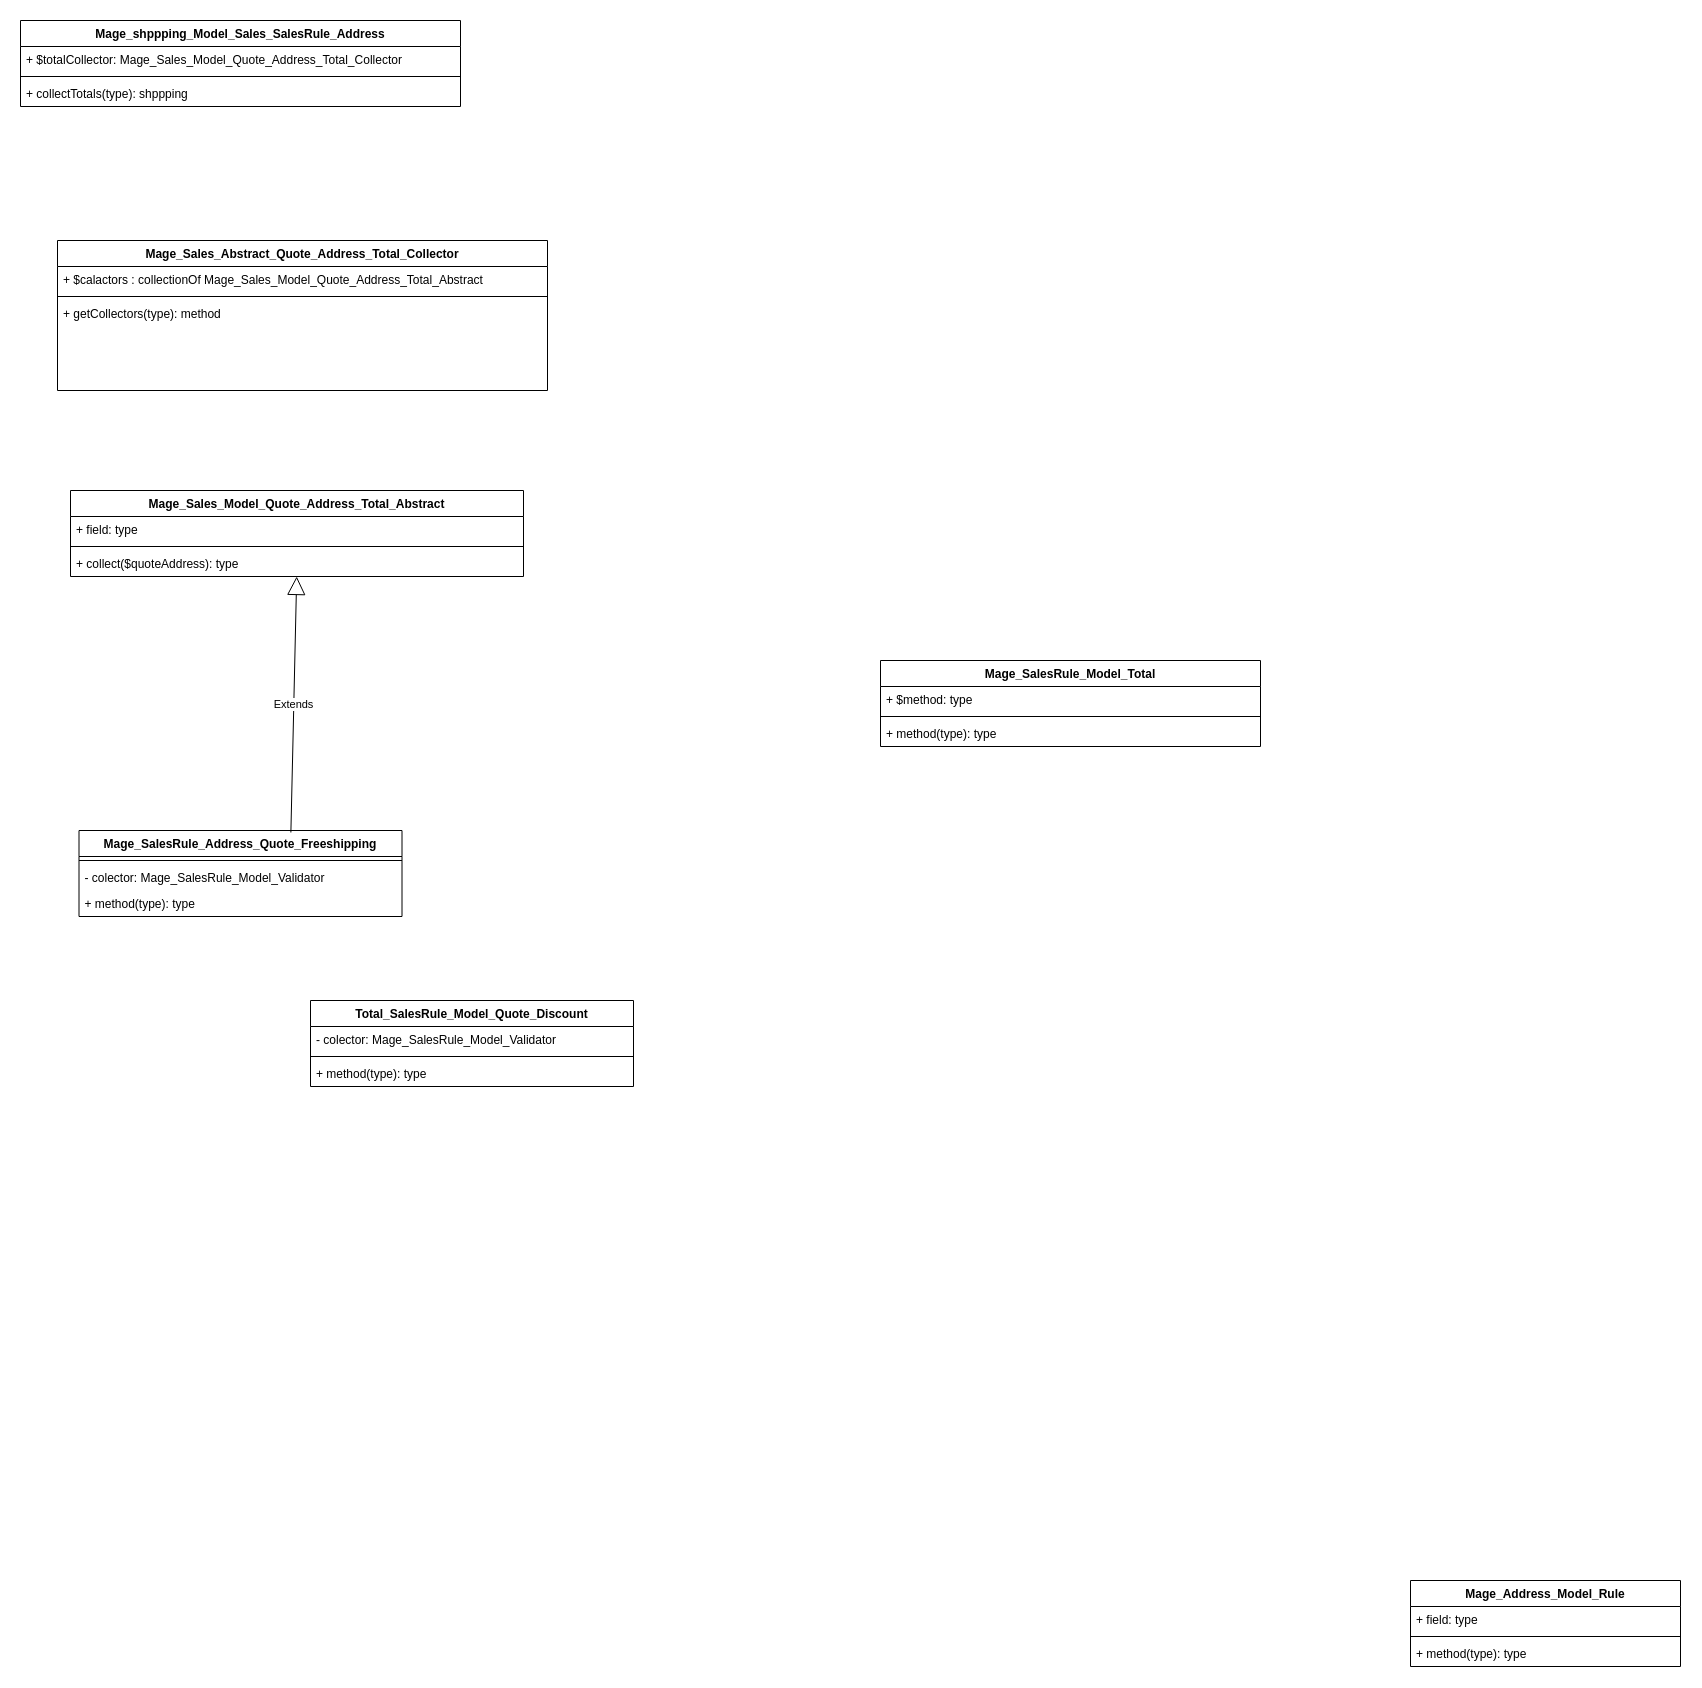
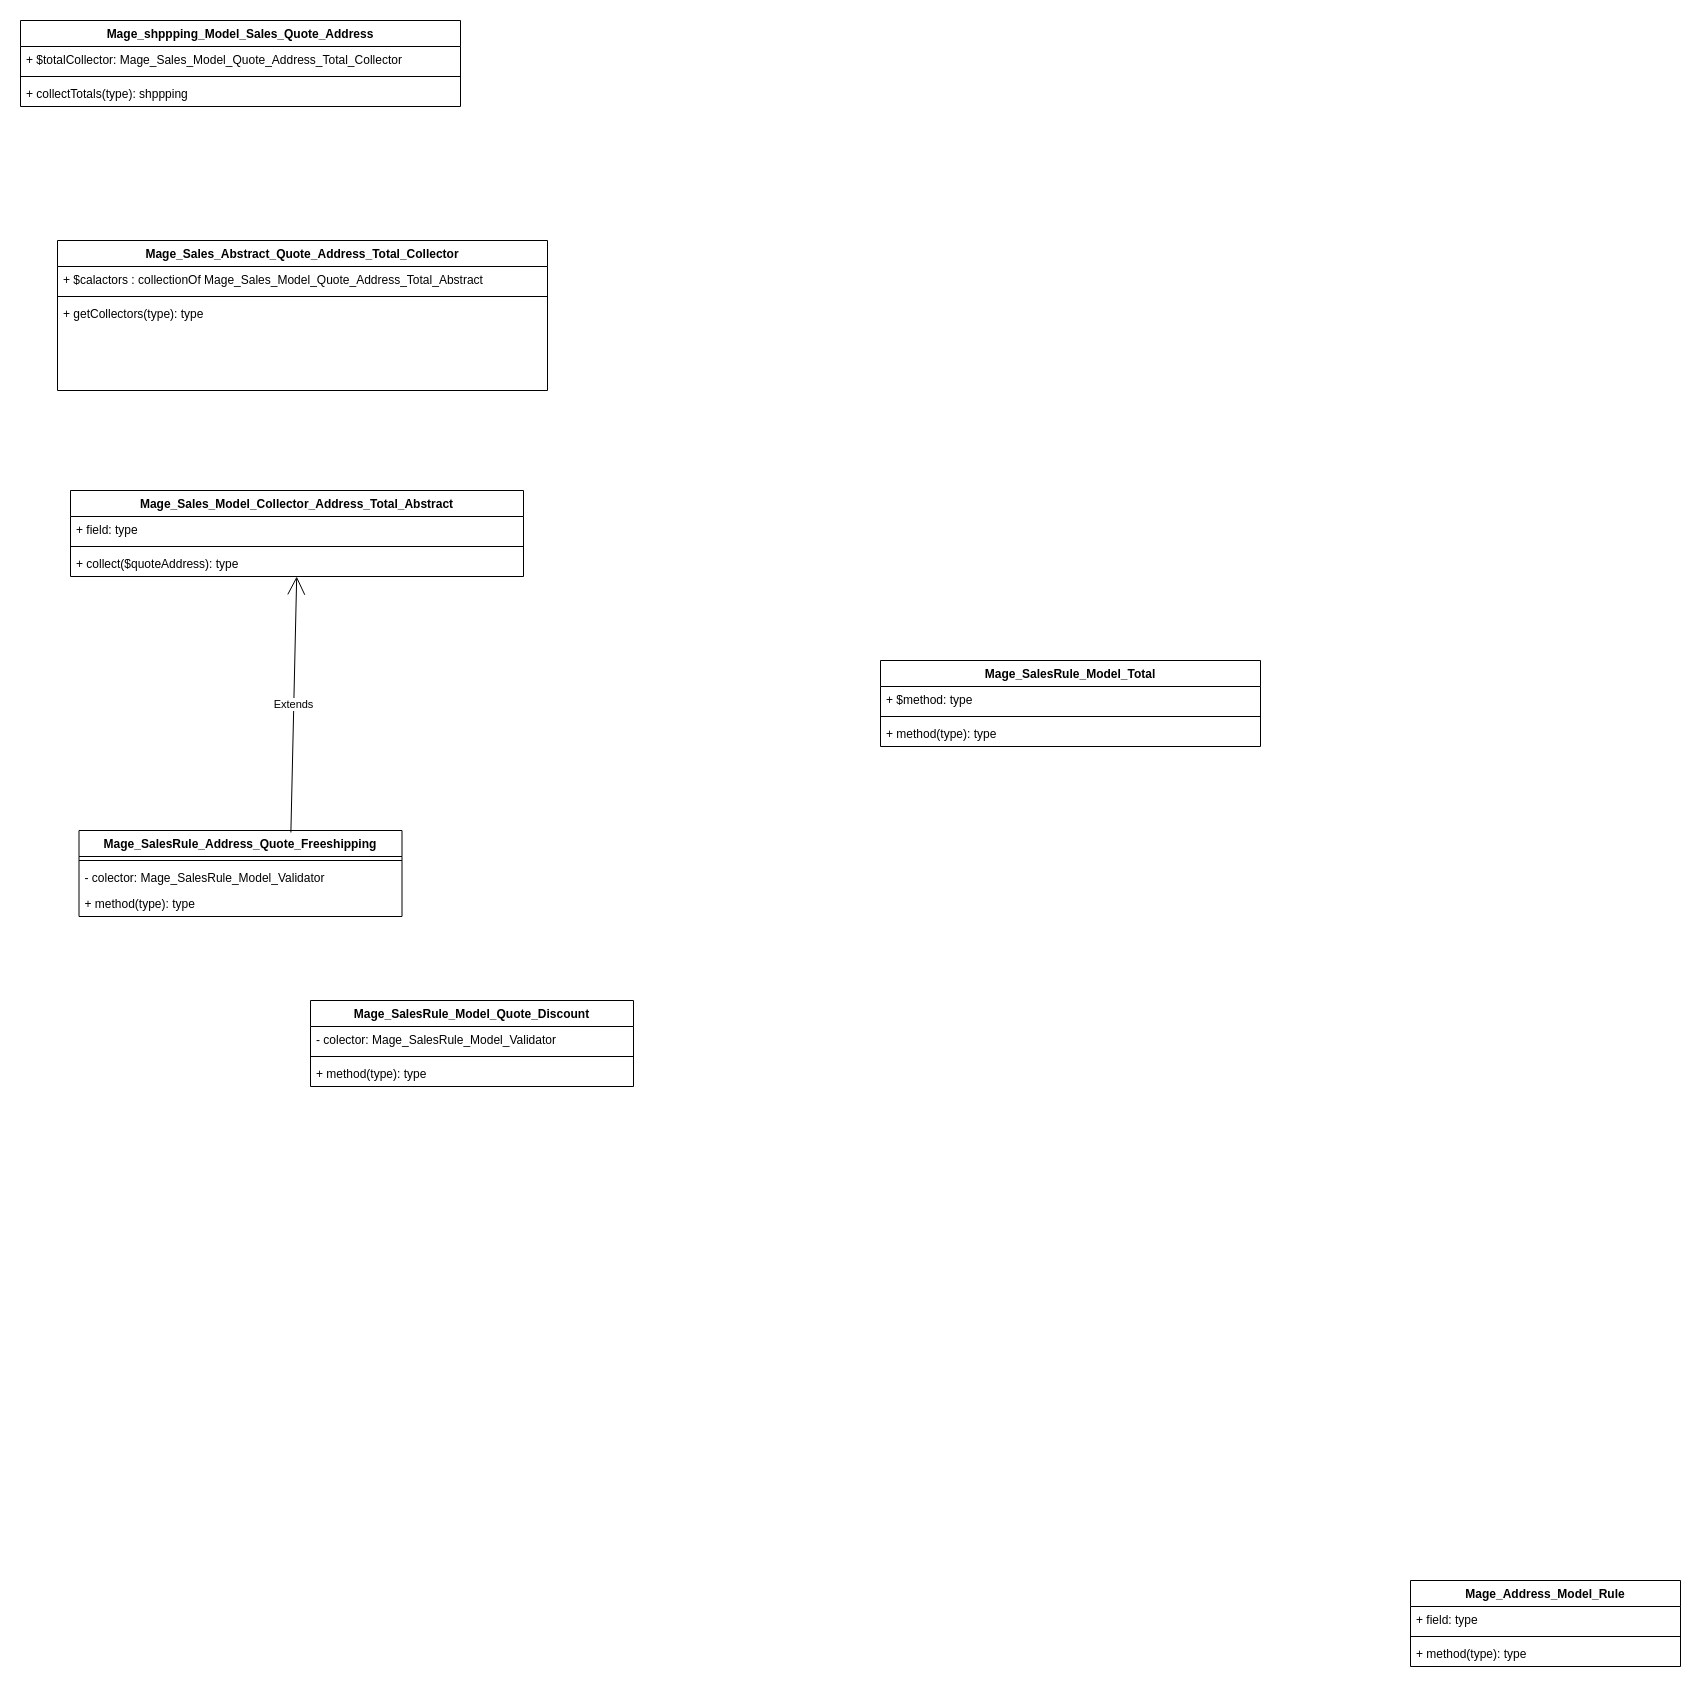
  <mxCell id="0" style=";html=1;" />
  <mxCell id="1" style=";html=1;" parent="0" />
- <mxCell id="2" value="Mage_shppping_Model_Sales_SalesRule_Address" style="swimlane;fontStyle=1;align=center;verticalAlign=top;childLayout=stackLayout;horizontal=1;startSize=26;horizontalStack=0;resizeParent=1;resizeParentMax=0;resizeLast=0;collapsible=1;marginBottom=0;" parent="1" vertex="1"><mxGeometry x="20" y="20" width="440" height="86" as="geometry" /></mxCell>
+ <mxCell id="2" value="Mage_shppping_Model_Sales_Quote_Address" style="swimlane;fontStyle=1;align=center;verticalAlign=top;childLayout=stackLayout;horizontal=1;startSize=26;horizontalStack=0;resizeParent=1;resizeParentMax=0;resizeLast=0;collapsible=1;marginBottom=0;" parent="1" vertex="1"><mxGeometry x="20" y="20" width="440" height="86" as="geometry" /></mxCell>
  <mxCell id="3" value="+ $totalCollector: Mage_Sales_Model_Quote_Address_Total_Collector" style="text;strokeColor=none;fillColor=none;align=left;verticalAlign=top;spacingLeft=4;spacingRight=4;overflow=hidden;rotatable=0;points=[[0,0.5],[1,0.5]];portConstraint=eastwest;" parent="2" vertex="1"><mxGeometry y="26" width="440" height="26" as="geometry" /></mxCell>
  <mxCell id="4" value="" style="line;strokeWidth=1;fillColor=none;align=left;verticalAlign=middle;spacingTop=-1;spacingLeft=3;spacingRight=3;rotatable=0;labelPosition=right;points=[];portConstraint=eastwest;" parent="2" vertex="1"><mxGeometry y="52" width="440" height="8" as="geometry" /></mxCell>
  <mxCell id="5" value="+ collectTotals(type): shppping" style="text;strokeColor=none;fillColor=none;align=left;verticalAlign=top;spacingLeft=4;spacingRight=4;overflow=hidden;rotatable=0;points=[[0,0.5],[1,0.5]];portConstraint=eastwest;" parent="2" vertex="1"><mxGeometry y="60" width="440" height="26" as="geometry" /></mxCell>
  <mxCell id="6" value="Mage_Sales_Abstract_Quote_Address_Total_Collector" style="swimlane;fontStyle=1;align=center;verticalAlign=top;childLayout=stackLayout;horizontal=1;startSize=26;horizontalStack=0;resizeParent=1;resizeParentMax=0;resizeLast=0;collapsible=1;marginBottom=0;" parent="1" vertex="1"><mxGeometry x="57" y="240" width="490" height="150" as="geometry" /></mxCell>
  <mxCell id="7" value="+ $calactors : collectionOf Mage_Sales_Model_Quote_Address_Total_Abstract" style="text;strokeColor=none;fillColor=none;align=left;verticalAlign=top;spacingLeft=4;spacingRight=4;overflow=hidden;rotatable=0;points=[[0,0.5],[1,0.5]];portConstraint=eastwest;" parent="6" vertex="1"><mxGeometry y="26" width="490" height="26" as="geometry" /></mxCell>
  <mxCell id="8" value="" style="line;strokeWidth=1;fillColor=none;align=left;verticalAlign=middle;spacingTop=-1;spacingLeft=3;spacingRight=3;rotatable=0;labelPosition=right;points=[];portConstraint=eastwest;" parent="6" vertex="1"><mxGeometry y="52" width="490" height="8" as="geometry" /></mxCell>
- <mxCell id="9" value="+ getCollectors(type): method" style="text;strokeColor=none;fillColor=none;align=left;verticalAlign=top;spacingLeft=4;spacingRight=4;overflow=hidden;rotatable=0;points=[[0,0.5],[1,0.5]];portConstraint=eastwest;" parent="6" vertex="1"><mxGeometry y="60" width="490" height="90" as="geometry" /></mxCell>
- <mxCell id="10" value="Mage_Sales_Model_Quote_Address_Total_Abstract" style="swimlane;fontStyle=1;align=center;verticalAlign=top;childLayout=stackLayout;horizontal=1;startSize=26;horizontalStack=0;resizeParent=1;resizeParentMax=0;resizeLast=0;collapsible=1;marginBottom=0;" parent="1" vertex="1"><mxGeometry x="70" y="490" width="453" height="86" as="geometry" /></mxCell>
+ <mxCell id="9" value="+ getCollectors(type): type" style="text;strokeColor=none;fillColor=none;align=left;verticalAlign=top;spacingLeft=4;spacingRight=4;overflow=hidden;rotatable=0;points=[[0,0.5],[1,0.5]];portConstraint=eastwest;" parent="6" vertex="1"><mxGeometry y="60" width="490" height="90" as="geometry" /></mxCell>
+ <mxCell id="10" value="Mage_Sales_Model_Collector_Address_Total_Abstract" style="swimlane;fontStyle=1;align=center;verticalAlign=top;childLayout=stackLayout;horizontal=1;startSize=26;horizontalStack=0;resizeParent=1;resizeParentMax=0;resizeLast=0;collapsible=1;marginBottom=0;" parent="1" vertex="1"><mxGeometry x="70" y="490" width="453" height="86" as="geometry" /></mxCell>
  <mxCell id="11" value="+ field: type" style="text;strokeColor=none;fillColor=none;align=left;verticalAlign=top;spacingLeft=4;spacingRight=4;overflow=hidden;rotatable=0;points=[[0,0.5],[1,0.5]];portConstraint=eastwest;" parent="10" vertex="1"><mxGeometry y="26" width="453" height="26" as="geometry" /></mxCell>
  <mxCell id="12" value="" style="line;strokeWidth=1;fillColor=none;align=left;verticalAlign=middle;spacingTop=-1;spacingLeft=3;spacingRight=3;rotatable=0;labelPosition=right;points=[];portConstraint=eastwest;" parent="10" vertex="1"><mxGeometry y="52" width="453" height="8" as="geometry" /></mxCell>
  <mxCell id="13" value="+ collect($quoteAddress): type" style="text;strokeColor=none;fillColor=none;align=left;verticalAlign=top;spacingLeft=4;spacingRight=4;overflow=hidden;rotatable=0;points=[[0,0.5],[1,0.5]];portConstraint=eastwest;" parent="10" vertex="1"><mxGeometry y="60" width="453" height="26" as="geometry" /></mxCell>
  <mxCell id="14" value="Mage_SalesRule_Model_Total" style="swimlane;fontStyle=1;align=center;verticalAlign=top;childLayout=stackLayout;horizontal=1;startSize=26;horizontalStack=0;resizeParent=1;resizeParentMax=0;resizeLast=0;collapsible=1;marginBottom=0;" parent="1" vertex="1"><mxGeometry x="880" y="660" width="380" height="86" as="geometry" /></mxCell>
  <mxCell id="15" value="+ $method: type" style="text;strokeColor=none;fillColor=none;align=left;verticalAlign=top;spacingLeft=4;spacingRight=4;overflow=hidden;rotatable=0;points=[[0,0.5],[1,0.5]];portConstraint=eastwest;" parent="14" vertex="1"><mxGeometry y="26" width="380" height="26" as="geometry" /></mxCell>
  <mxCell id="16" value="" style="line;strokeWidth=1;fillColor=none;align=left;verticalAlign=middle;spacingTop=-1;spacingLeft=3;spacingRight=3;rotatable=0;labelPosition=right;points=[];portConstraint=eastwest;" parent="14" vertex="1"><mxGeometry y="52" width="380" height="8" as="geometry" /></mxCell>
  <mxCell id="17" value="+ method(type): type" style="text;strokeColor=none;fillColor=none;align=left;verticalAlign=top;spacingLeft=4;spacingRight=4;overflow=hidden;rotatable=0;points=[[0,0.5],[1,0.5]];portConstraint=eastwest;" parent="14" vertex="1"><mxGeometry y="60" width="380" height="26" as="geometry" /></mxCell>
  <mxCell id="18" value="Mage_Address_Model_Rule" style="swimlane;fontStyle=1;align=center;verticalAlign=top;childLayout=stackLayout;horizontal=1;startSize=26;horizontalStack=0;resizeParent=1;resizeParentMax=0;resizeLast=0;collapsible=1;marginBottom=0;" parent="1" vertex="1"><mxGeometry x="1410" y="1580" width="270" height="86" as="geometry" /></mxCell>
  <mxCell id="19" value="+ field: type" style="text;strokeColor=none;fillColor=none;align=left;verticalAlign=top;spacingLeft=4;spacingRight=4;overflow=hidden;rotatable=0;points=[[0,0.5],[1,0.5]];portConstraint=eastwest;" parent="18" vertex="1"><mxGeometry y="26" width="270" height="26" as="geometry" /></mxCell>
  <mxCell id="20" value="" style="line;strokeWidth=1;fillColor=none;align=left;verticalAlign=middle;spacingTop=-1;spacingLeft=3;spacingRight=3;rotatable=0;labelPosition=right;points=[];portConstraint=eastwest;" parent="18" vertex="1"><mxGeometry y="52" width="270" height="8" as="geometry" /></mxCell>
  <mxCell id="21" value="+ method(type): type" style="text;strokeColor=none;fillColor=none;align=left;verticalAlign=top;spacingLeft=4;spacingRight=4;overflow=hidden;rotatable=0;points=[[0,0.5],[1,0.5]];portConstraint=eastwest;" parent="18" vertex="1"><mxGeometry y="60" width="270" height="26" as="geometry" /></mxCell>
- <mxCell id="22" value="Total_SalesRule_Model_Quote_Discount" style="swimlane;fontStyle=1;align=center;verticalAlign=top;childLayout=stackLayout;horizontal=1;startSize=26;horizontalStack=0;resizeParent=1;resizeParentMax=0;resizeLast=0;collapsible=1;marginBottom=0;" parent="1" vertex="1"><mxGeometry x="310" y="1000" width="323" height="86" as="geometry" /></mxCell>
+ <mxCell id="22" value="Mage_SalesRule_Model_Quote_Discount" style="swimlane;fontStyle=1;align=center;verticalAlign=top;childLayout=stackLayout;horizontal=1;startSize=26;horizontalStack=0;resizeParent=1;resizeParentMax=0;resizeLast=0;collapsible=1;marginBottom=0;" parent="1" vertex="1"><mxGeometry x="310" y="1000" width="323" height="86" as="geometry" /></mxCell>
  <mxCell id="23" value="- colector: Mage_SalesRule_Model_Validator" style="text;strokeColor=none;fillColor=none;align=left;verticalAlign=top;spacingLeft=4;spacingRight=4;overflow=hidden;rotatable=0;points=[[0,0.5],[1,0.5]];portConstraint=eastwest;" parent="22" vertex="1"><mxGeometry y="26" width="323" height="26" as="geometry" /></mxCell>
  <mxCell id="24" value="" style="line;strokeWidth=1;fillColor=none;align=left;verticalAlign=middle;spacingTop=-1;spacingLeft=3;spacingRight=3;rotatable=0;labelPosition=right;points=[];portConstraint=eastwest;" parent="22" vertex="1"><mxGeometry y="52" width="323" height="8" as="geometry" /></mxCell>
  <mxCell id="25" value="+ method(type): type" style="text;strokeColor=none;fillColor=none;align=left;verticalAlign=top;spacingLeft=4;spacingRight=4;overflow=hidden;rotatable=0;points=[[0,0.5],[1,0.5]];portConstraint=eastwest;" parent="22" vertex="1"><mxGeometry y="60" width="323" height="26" as="geometry" /></mxCell>
  <mxCell id="26" value="Mage_SalesRule_Address_Quote_Freeshipping" style="swimlane;fontStyle=1;align=center;verticalAlign=top;childLayout=stackLayout;horizontal=1;startSize=26;horizontalStack=0;resizeParent=1;resizeParentMax=0;resizeLast=0;collapsible=1;marginBottom=0;" parent="1" vertex="1"><mxGeometry x="78.5" y="830" width="323" height="86" as="geometry" /></mxCell>
  <mxCell id="27" value="" style="line;strokeWidth=1;fillColor=none;align=left;verticalAlign=middle;spacingTop=-1;spacingLeft=3;spacingRight=3;rotatable=0;labelPosition=right;points=[];portConstraint=eastwest;" parent="26" vertex="1"><mxGeometry y="26" width="323" height="8" as="geometry" /></mxCell>
  <mxCell id="28" value="- colector: Mage_SalesRule_Model_Validator" style="text;strokeColor=none;fillColor=none;align=left;verticalAlign=top;spacingLeft=4;spacingRight=4;overflow=hidden;rotatable=0;points=[[0,0.5],[1,0.5]];portConstraint=eastwest;" parent="26" vertex="1"><mxGeometry y="34" width="323" height="26" as="geometry" /></mxCell>
  <mxCell id="29" value="+ method(type): type" style="text;strokeColor=none;fillColor=none;align=left;verticalAlign=top;spacingLeft=4;spacingRight=4;overflow=hidden;rotatable=0;points=[[0,0.5],[1,0.5]];portConstraint=eastwest;" parent="26" vertex="1"><mxGeometry y="60" width="323" height="26" as="geometry" /></mxCell>
- <mxCell id="30" value="Extends" style="endArrow=block;endSize=16;endFill=0;html=1;exitX=0.656;exitY=0.023;exitDx=0;exitDy=0;exitPerimeter=0;" parent="1" source="26" target="13" edge="1"><mxGeometry width="160" relative="1" as="geometry"><mxPoint x="501.5" y="830" as="sourcePoint" /><mxPoint x="160" y="585" as="targetPoint" /></mxGeometry></mxCell>
+ <mxCell id="30" value="Extends" style="endArrow=open;endSize=16;endFill=0;html=1;exitX=0.656;exitY=0.023;exitDx=0;exitDy=0;exitPerimeter=0;" parent="1" source="26" target="13" edge="1"><mxGeometry width="160" relative="1" as="geometry"><mxPoint x="501.5" y="830" as="sourcePoint" /><mxPoint x="160" y="585" as="targetPoint" /></mxGeometry></mxCell>
